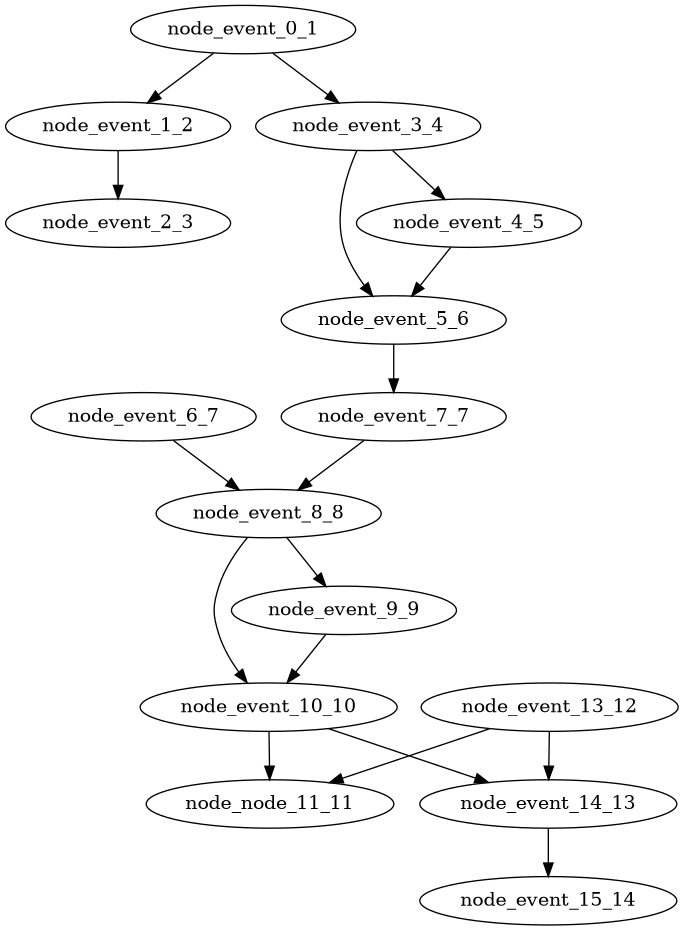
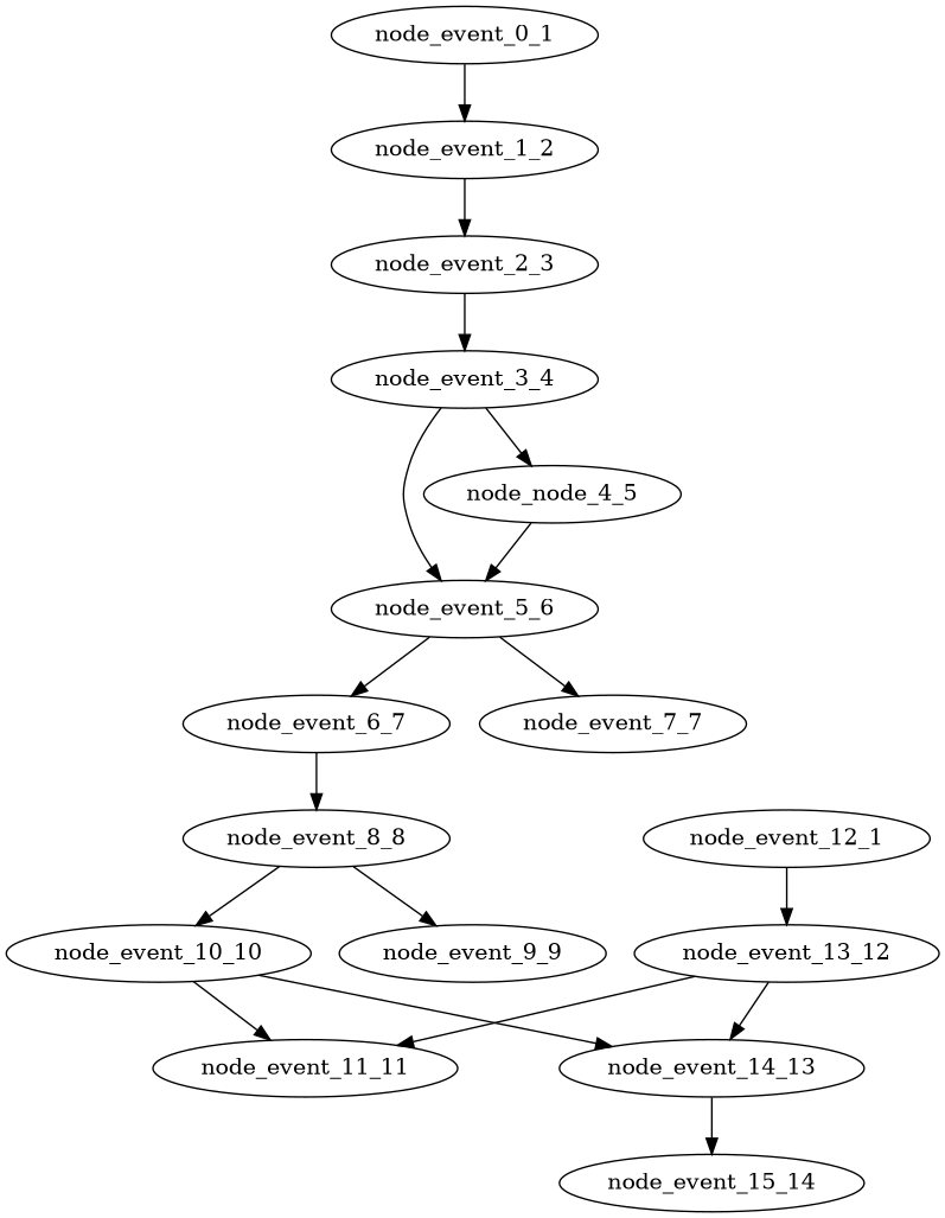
  digraph {
    node [Dependencies=0 Depth=1 EventType="DotQasm.Scheduling.GateEvent" Latency="00:00:00.0010000" Priority=0.011]
    node_event_0_1 [EventIndex=0 Priority=0.018000000000000002]
    node_event_1_2 [Dependencies=1 Depth=2 EventIndex=1 EventType="DotQasm.Scheduling.BarrierEvent" Priority=0.017]
    node_event_2_3 [Dependencies=2 Depth=3 EventIndex=2 Priority=0.016]
    node_event_3_4 [Dependencies=5 Depth=4 EventIndex=3 EventType="DotQasm.Scheduling.ControlledGateEvent" Latency="00:00:00.0020000" Priority=0.015000000000000001]
-   node_event_4_5 [Dependencies=6 Depth=5 EventIndex=4 Priority=0.013000000000000001]
+   node_event_4_5 [Dependencies=6 Depth=5 EventIndex=4 Priority=0.013000000000000001 label=node_node_4_5]
    node_event_5_6 [Dependencies=13 Depth=6 EventIndex=5 EventType="DotQasm.Scheduling.BarrierEvent" Priority=0.012]
    node_event_6_7 [Dependencies=14 Depth=7 EventIndex=6]
    node_event_7_7 [Dependencies=14 Depth=7 EventIndex=7]
    node_event_8_8 [Dependencies=30 Depth=8 EventIndex=8 EventType="DotQasm.Scheduling.ControlledGateEvent" Latency="00:00:00.0020000" Priority=0.01]
    node_event_9_9 [Dependencies=31 Depth=9 EventIndex=9 Priority=0.008]
    node_event_10_10 [Dependencies=63 Depth=10 EventIndex=10 EventType="DotQasm.Scheduling.BarrierEvent" Priority=0.007]
-   node_event_11_11 [Dependencies=64 Depth=11 EventIndex=11 Priority=0.006 label=node_node_11_11]
+   node_event_11_11 [Dependencies=64 Depth=11 EventIndex=11 Priority=0.006]
    node_event_14_13 [Dependencies=131 Depth=13 EventIndex=14 EventType="DotQasm.Scheduling.BarrierEvent" Priority=0.004]
    node_event_15_14 [Dependencies=132 Depth=14 EventIndex=15 EventType="DotQasm.Scheduling.MeasurementEvent" Latency="00:00:00.0030000" Priority=0.003]
    node_event_13_12 [Dependencies=66 Depth=12 EventIndex=13 Priority=0.005]
+   node_event_12_1 [EventIndex=12 Priority=0.006]
    node_event_0_1 -> node_event_1_2
    node_event_1_2 -> node_event_2_3
-   node_event_0_1 -> node_event_3_4
+   node_event_2_3 -> node_event_3_4
    node_event_3_4 -> node_event_4_5
    node_event_3_4 -> node_event_5_6
    node_event_4_5 -> node_event_5_6
+   node_event_5_6 -> node_event_6_7
    node_event_5_6 -> node_event_7_7
    node_event_6_7 -> node_event_8_8
-   node_event_7_7 -> node_event_8_8
    node_event_8_8 -> node_event_9_9
    node_event_8_8 -> node_event_10_10
-   node_event_9_9 -> node_event_10_10
    node_event_10_10 -> node_event_11_11
    node_event_10_10 -> node_event_14_13
    node_event_14_13 -> node_event_15_14
    node_event_13_12 -> node_event_11_11
    node_event_13_12 -> node_event_14_13
+   node_event_12_1 -> node_event_13_12
  }
